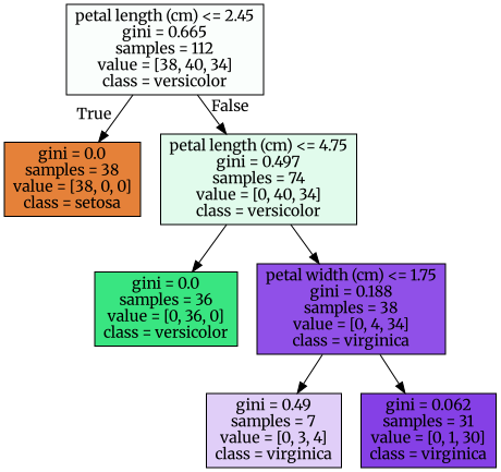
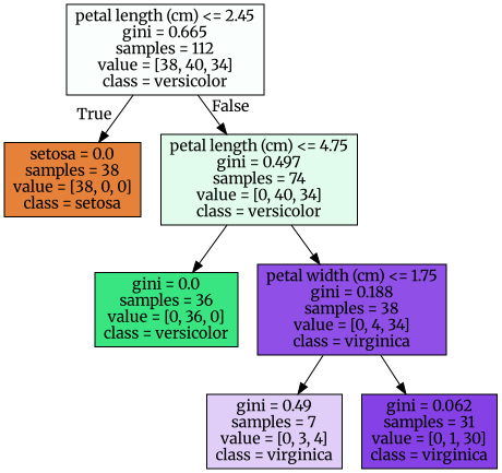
  digraph {
    fontname=Merriweather
    node [color=black fontname=Merriweather shape=box style=filled]
    edge [fontname=Merriweather]
    n1 [fillcolor="#fafefc" label="petal length (cm) <= 2.45\ngini = 0.665\nsamples = 112\nvalue = [38, 40, 34]\nclass = versicolor"]
-   n2 [fillcolor="#e58139" label="gini = 0.0\nsamples = 38\nvalue = [38, 0, 0]\nclass = setosa"]
+   n2 [fillcolor="#e58139" label="setosa = 0.0\nsamples = 38\nvalue = [38, 0, 0]\nclass = setosa"]
    n3 [fillcolor="#e1fbec" label="petal length (cm) <= 4.75\ngini = 0.497\nsamples = 74\nvalue = [0, 40, 34]\nclass = versicolor"]
    n4 [fillcolor="#39e581" label="gini = 0.0\nsamples = 36\nvalue = [0, 36, 0]\nclass = versicolor"]
    n5 [fillcolor="#9050e8" label="petal width (cm) <= 1.75\ngini = 0.188\nsamples = 38\nvalue = [0, 4, 34]\nclass = virginica"]
    n6 [fillcolor="#e0cef8" label="gini = 0.49\nsamples = 7\nvalue = [0, 3, 4]\nclass = virginica"]
    n7 [fillcolor="#8540e6" label="gini = 0.062\nsamples = 31\nvalue = [0, 1, 30]\nclass = virginica"]
    n1 -> n2 [headlabel=True labelangle=45 labeldistance=2.5]
    n1 -> n3 [headlabel=False labelangle=-45 labeldistance=2.5]
    n3 -> n4
    n3 -> n5
    n5 -> n6
    n5 -> n7
  }
